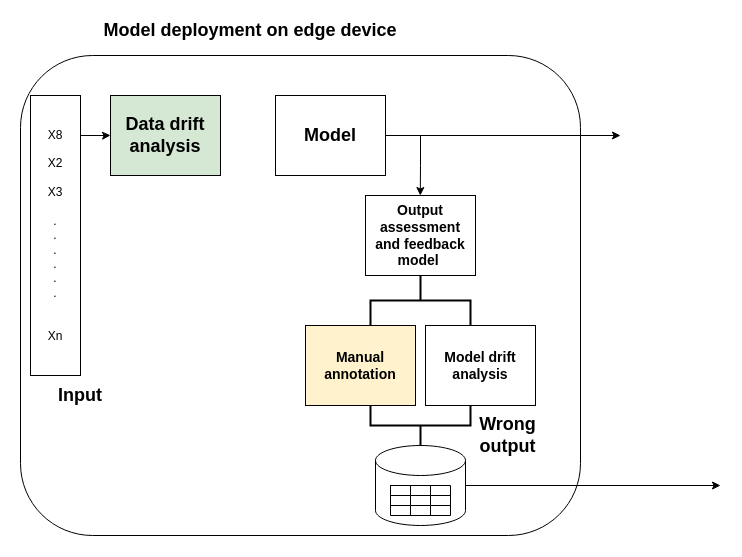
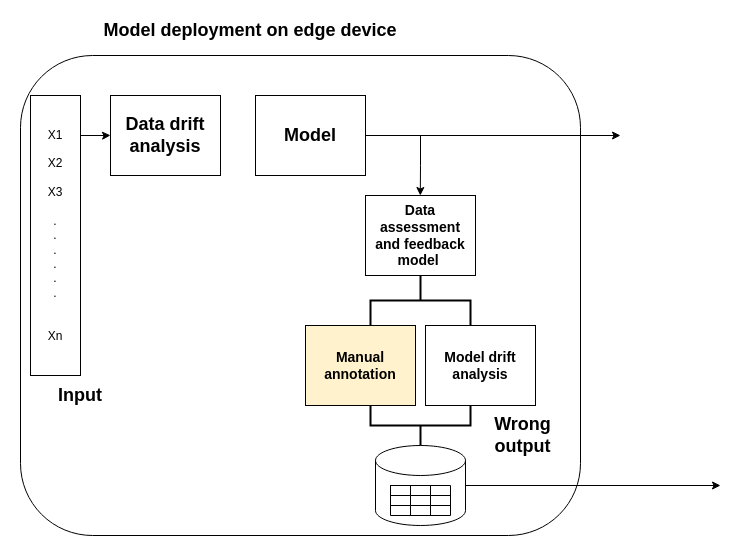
  <mxCell id="0" />
  <mxCell id="1" parent="0" />
  <mxCell id="2" value="" style="rounded=1;whiteSpace=wrap;html=1;" vertex="1" parent="1"><mxGeometry x="20" y="55" width="560" height="480" as="geometry" /></mxCell>
  <mxCell id="3" value="&lt;b&gt;&lt;font style=&quot;font-size: 18px&quot;&gt;Model deployment on edge device&lt;/font&gt;&lt;/b&gt;" style="text;html=1;strokeColor=none;fillColor=none;align=center;verticalAlign=middle;whiteSpace=wrap;rounded=0;" vertex="1" parent="1"><mxGeometry x="80" y="20" width="340" height="20" as="geometry" /></mxCell>
  <mxCell id="4" value="" style="rounded=0;whiteSpace=wrap;html=1;" vertex="1" parent="1"><mxGeometry x="30" y="95" width="50" height="280" as="geometry" /></mxCell>
- <mxCell id="5" value="X8&lt;br&gt;&lt;br&gt;X2&lt;br&gt;&lt;br&gt;X3&lt;br&gt;&lt;br&gt;.&lt;br&gt;.&lt;br&gt;.&lt;br&gt;.&lt;br&gt;.&lt;br&gt;.&lt;br&gt;&lt;br&gt;&lt;br&gt;Xn" style="text;html=1;strokeColor=none;fillColor=none;align=center;verticalAlign=middle;whiteSpace=wrap;rounded=0;" vertex="1" parent="1"><mxGeometry x="35" y="110" width="40" height="250" as="geometry" /></mxCell>
+ <mxCell id="5" value="X1&lt;br&gt;&lt;br&gt;X2&lt;br&gt;&lt;br&gt;X3&lt;br&gt;&lt;br&gt;.&lt;br&gt;.&lt;br&gt;.&lt;br&gt;.&lt;br&gt;.&lt;br&gt;.&lt;br&gt;&lt;br&gt;&lt;br&gt;Xn" style="text;html=1;strokeColor=none;fillColor=none;align=center;verticalAlign=middle;whiteSpace=wrap;rounded=0;" vertex="1" parent="1"><mxGeometry x="35" y="110" width="40" height="250" as="geometry" /></mxCell>
  <mxCell id="6" value="&lt;b&gt;&lt;font style=&quot;font-size: 18px&quot;&gt;Input&lt;/font&gt;&lt;/b&gt;" style="text;html=1;strokeColor=none;fillColor=none;align=center;verticalAlign=middle;whiteSpace=wrap;rounded=0;" vertex="1" parent="1"><mxGeometry x="35" y="385" width="90" height="20" as="geometry" /></mxCell>
- <mxCell id="7" value="&lt;b&gt;&lt;font style=&quot;font-size: 18px&quot;&gt;Data drift &lt;br&gt;analysis&lt;/font&gt;&lt;/b&gt;" style="rounded=0;whiteSpace=wrap;html=1;fillColor=#d5e8d4;" vertex="1" parent="1"><mxGeometry x="110" y="95" width="110" height="80" as="geometry" /></mxCell>
- <mxCell id="8" value="&lt;span style=&quot;font-size: 18px&quot;&gt;&lt;b&gt;Model&lt;/b&gt;&lt;/span&gt;" style="rounded=0;whiteSpace=wrap;html=1;" vertex="1" parent="1"><mxGeometry x="275" y="95" width="110" height="80" as="geometry" /></mxCell>
+ <mxCell id="7" value="&lt;b&gt;&lt;font style=&quot;font-size: 18px&quot;&gt;Data drift &lt;br&gt;analysis&lt;/font&gt;&lt;/b&gt;" style="rounded=0;whiteSpace=wrap;html=1;" vertex="1" parent="1"><mxGeometry x="110" y="95" width="110" height="80" as="geometry" /></mxCell>
+ <mxCell id="8" value="&lt;span style=&quot;font-size: 18px&quot;&gt;&lt;b&gt;Model&lt;/b&gt;&lt;/span&gt;" style="rounded=0;whiteSpace=wrap;html=1;" vertex="1" parent="1"><mxGeometry x="255" y="95" width="110" height="80" as="geometry" /></mxCell>
  <mxCell id="9" value="" style="endArrow=classic;html=1;exitX=1;exitY=0.5;exitDx=0;exitDy=0;" edge="1" parent="1" source="8"><mxGeometry width="50" height="50" relative="1" as="geometry"><mxPoint x="340" y="105" as="sourcePoint" /><mxPoint x="620" y="135" as="targetPoint" /></mxGeometry></mxCell>
  <mxCell id="10" style="edgeStyle=orthogonalEdgeStyle;rounded=0;orthogonalLoop=1;jettySize=auto;html=1;entryX=0;entryY=0.5;entryDx=0;entryDy=0;" edge="1" parent="1"><mxGeometry relative="1" as="geometry"><mxPoint x="80" y="135" as="sourcePoint" /><mxPoint x="110" y="134.83" as="targetPoint" /><Array as="points"><mxPoint x="106" y="134.83" /><mxPoint x="106" y="134.83" /></Array></mxGeometry></mxCell>
- <mxCell id="11" value="&lt;b&gt;&lt;font style=&quot;font-size: 14px&quot;&gt;Output assessment and feedback model&amp;nbsp;&lt;/font&gt;&lt;/b&gt;" style="rounded=0;whiteSpace=wrap;html=1;" vertex="1" parent="1"><mxGeometry x="365" y="195" width="110" height="80" as="geometry" /></mxCell>
+ <mxCell id="11" value="&lt;b&gt;&lt;font style=&quot;font-size: 14px&quot;&gt;Data assessment and feedback model&amp;nbsp;&lt;/font&gt;&lt;/b&gt;" style="rounded=0;whiteSpace=wrap;html=1;" vertex="1" parent="1"><mxGeometry x="365" y="195" width="110" height="80" as="geometry" /></mxCell>
  <mxCell id="12" value="&lt;b&gt;&lt;font style=&quot;font-size: 14px&quot;&gt;Manual annotation&lt;/font&gt;&lt;/b&gt;" style="rounded=0;whiteSpace=wrap;html=1;fillColor=#fff2cc;" vertex="1" parent="1"><mxGeometry x="305" y="325" width="110" height="80" as="geometry" /></mxCell>
  <mxCell id="13" value="&lt;b&gt;&lt;font style=&quot;font-size: 14px&quot;&gt;Model drift analysis&lt;/font&gt;&lt;/b&gt;" style="rounded=0;whiteSpace=wrap;html=1;" vertex="1" parent="1"><mxGeometry x="425" y="325" width="110" height="80" as="geometry" /></mxCell>
  <mxCell id="14" value="" style="strokeWidth=2;html=1;shape=mxgraph.flowchart.annotation_2;align=left;labelPosition=right;pointerEvents=1;rotation=90;" vertex="1" parent="1"><mxGeometry x="395" y="250" width="50" height="100" as="geometry" /></mxCell>
  <mxCell id="15" style="edgeStyle=orthogonalEdgeStyle;rounded=0;orthogonalLoop=1;jettySize=auto;html=1;entryX=0;entryY=0.5;entryDx=0;entryDy=0;" edge="1" parent="1"><mxGeometry relative="1" as="geometry"><mxPoint x="420" y="135" as="sourcePoint" /><mxPoint x="419.8" y="195" as="targetPoint" /><Array as="points"><mxPoint x="420" y="165" /></Array></mxGeometry></mxCell>
  <mxCell id="16" value="" style="shape=cylinder3;whiteSpace=wrap;html=1;boundedLbl=1;backgroundOutline=1;size=15;" vertex="1" parent="1"><mxGeometry x="375" y="445" width="90" height="80" as="geometry" /></mxCell>
  <mxCell id="17" value="" style="strokeWidth=2;html=1;shape=mxgraph.flowchart.annotation_2;align=left;labelPosition=right;pointerEvents=1;rotation=-90;" vertex="1" parent="1"><mxGeometry x="400" y="375" width="40" height="100" as="geometry" /></mxCell>
  <mxCell id="18" value="" style="shape=table;html=1;whiteSpace=wrap;startSize=0;container=1;collapsible=0;childLayout=tableLayout;" vertex="1" parent="1"><mxGeometry x="390" y="485" width="60" height="30" as="geometry" /></mxCell>
  <mxCell id="19" value="" style="shape=partialRectangle;html=1;whiteSpace=wrap;collapsible=0;dropTarget=0;pointerEvents=0;fillColor=none;top=0;left=0;bottom=0;right=0;points=[[0,0.5],[1,0.5]];portConstraint=eastwest;" vertex="1" parent="18"><mxGeometry width="60" height="10" as="geometry" /></mxCell>
  <mxCell id="20" value="" style="shape=partialRectangle;html=1;whiteSpace=wrap;connectable=0;fillColor=none;top=0;left=0;bottom=0;right=0;overflow=hidden;" vertex="1" parent="19"><mxGeometry width="20" height="10" as="geometry" /></mxCell>
  <mxCell id="21" value="" style="shape=partialRectangle;html=1;whiteSpace=wrap;connectable=0;fillColor=none;top=0;left=0;bottom=0;right=0;overflow=hidden;" vertex="1" parent="19"><mxGeometry x="20" width="20" height="10" as="geometry" /></mxCell>
  <mxCell id="22" value="" style="shape=partialRectangle;html=1;whiteSpace=wrap;connectable=0;fillColor=none;top=0;left=0;bottom=0;right=0;overflow=hidden;" vertex="1" parent="19"><mxGeometry x="40" width="20" height="10" as="geometry" /></mxCell>
  <mxCell id="23" value="" style="shape=partialRectangle;html=1;whiteSpace=wrap;collapsible=0;dropTarget=0;pointerEvents=0;fillColor=none;top=0;left=0;bottom=0;right=0;points=[[0,0.5],[1,0.5]];portConstraint=eastwest;" vertex="1" parent="18"><mxGeometry y="10" width="60" height="10" as="geometry" /></mxCell>
  <mxCell id="24" value="" style="shape=partialRectangle;html=1;whiteSpace=wrap;connectable=0;fillColor=none;top=0;left=0;bottom=0;right=0;overflow=hidden;" vertex="1" parent="23"><mxGeometry width="20" height="10" as="geometry" /></mxCell>
  <mxCell id="25" value="" style="shape=partialRectangle;html=1;whiteSpace=wrap;connectable=0;fillColor=none;top=0;left=0;bottom=0;right=0;overflow=hidden;" vertex="1" parent="23"><mxGeometry x="20" width="20" height="10" as="geometry" /></mxCell>
  <mxCell id="26" value="" style="shape=partialRectangle;html=1;whiteSpace=wrap;connectable=0;fillColor=none;top=0;left=0;bottom=0;right=0;overflow=hidden;" vertex="1" parent="23"><mxGeometry x="40" width="20" height="10" as="geometry" /></mxCell>
  <mxCell id="27" value="" style="shape=partialRectangle;html=1;whiteSpace=wrap;collapsible=0;dropTarget=0;pointerEvents=0;fillColor=none;top=0;left=0;bottom=0;right=0;points=[[0,0.5],[1,0.5]];portConstraint=eastwest;" vertex="1" parent="18"><mxGeometry y="20" width="60" height="10" as="geometry" /></mxCell>
  <mxCell id="28" value="" style="shape=partialRectangle;html=1;whiteSpace=wrap;connectable=0;fillColor=none;top=0;left=0;bottom=0;right=0;overflow=hidden;" vertex="1" parent="27"><mxGeometry width="20" height="10" as="geometry" /></mxCell>
  <mxCell id="29" value="" style="shape=partialRectangle;html=1;whiteSpace=wrap;connectable=0;fillColor=none;top=0;left=0;bottom=0;right=0;overflow=hidden;" vertex="1" parent="27"><mxGeometry x="20" width="20" height="10" as="geometry" /></mxCell>
  <mxCell id="30" value="" style="shape=partialRectangle;html=1;whiteSpace=wrap;connectable=0;fillColor=none;top=0;left=0;bottom=0;right=0;overflow=hidden;" vertex="1" parent="27"><mxGeometry x="40" width="20" height="10" as="geometry" /></mxCell>
- <mxCell id="31" value="&lt;b&gt;&lt;font style=&quot;font-size: 18px&quot;&gt;Wrong output&lt;/font&gt;&lt;/b&gt;" style="text;html=1;strokeColor=none;fillColor=none;align=center;verticalAlign=middle;whiteSpace=wrap;rounded=0;" vertex="1" parent="1"><mxGeometry x="475" y="425" width="65" height="20" as="geometry" /></mxCell>
+ <mxCell id="31" value="&lt;b&gt;&lt;font style=&quot;font-size: 18px&quot;&gt;Wrong output&lt;/font&gt;&lt;/b&gt;" style="text;html=1;strokeColor=none;fillColor=none;align=center;verticalAlign=middle;whiteSpace=wrap;rounded=0;" vertex="1" parent="1"><mxGeometry x="490" y="425" width="65" height="20" as="geometry" /></mxCell>
  <mxCell id="32" value="" style="endArrow=classic;html=1;exitX=1;exitY=0.5;exitDx=0;exitDy=0;" edge="1" parent="1"><mxGeometry width="50" height="50" relative="1" as="geometry"><mxPoint x="465" y="485" as="sourcePoint" /><mxPoint x="720" y="485" as="targetPoint" /></mxGeometry></mxCell>
